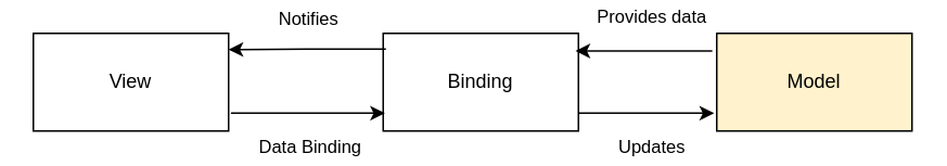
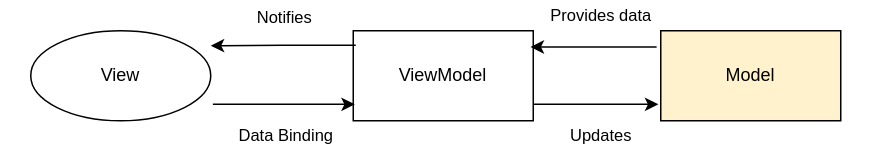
  <mxCell id="0" />
  <mxCell id="1" parent="0" />
- <mxCell id="2" value="View" style="rounded=0;whiteSpace=wrap;html=1;" vertex="1" parent="1"><mxGeometry x="20" y="20" width="120" height="60" as="geometry" /></mxCell>
- <mxCell id="3" value="Binding" style="rounded=0;whiteSpace=wrap;html=1;" vertex="1" parent="1"><mxGeometry x="235" y="20" width="120" height="60" as="geometry" /></mxCell>
+ <mxCell id="2" value="View" style="ellipse;whiteSpace=wrap;html=1;" vertex="1" parent="1"><mxGeometry x="20" y="20" width="120" height="60" as="geometry" /></mxCell>
+ <mxCell id="3" value="ViewModel" style="rounded=0;whiteSpace=wrap;html=1;" vertex="1" parent="1"><mxGeometry x="235" y="20" width="120" height="60" as="geometry" /></mxCell>
  <mxCell id="4" style="edgeStyle=orthogonalEdgeStyle;rounded=0;orthogonalLoop=1;jettySize=auto;html=1;exitX=-0.023;exitY=0.18;exitDx=0;exitDy=0;exitPerimeter=0;entryX=0.985;entryY=0.18;entryDx=0;entryDy=0;entryPerimeter=0;" edge="1" parent="1" source="6" target="3"><mxGeometry relative="1" as="geometry"><mxPoint x="360" y="30" as="targetPoint" /></mxGeometry></mxCell>
  <mxCell id="5" value="Provides data" style="edgeLabel;html=1;align=center;verticalAlign=middle;resizable=0;points=[];" vertex="1" connectable="0" parent="4"><mxGeometry x="0.133" y="-1" relative="1" as="geometry"><mxPoint x="10" y="-20" as="offset" /></mxGeometry></mxCell>
  <mxCell id="6" value="Model" style="rounded=0;whiteSpace=wrap;html=1;fillColor=#fff2cc;" vertex="1" parent="1"><mxGeometry x="440" y="20" width="120" height="60" as="geometry" /></mxCell>
  <mxCell id="7" value="Data Binding" style="edgeStyle=orthogonalEdgeStyle;rounded=0;orthogonalLoop=1;jettySize=auto;html=1;exitX=1.012;exitY=0.818;exitDx=0;exitDy=0;exitPerimeter=0;entryX=0.009;entryY=0.818;entryDx=0;entryDy=0;entryPerimeter=0;" edge="1" parent="1" source="2" target="3"><mxGeometry x="0.033" y="-21" relative="1" as="geometry"><mxPoint x="230" y="69" as="targetPoint" /><mxPoint as="offset" /></mxGeometry></mxCell>
  <mxCell id="8" value="Updates" style="edgeStyle=orthogonalEdgeStyle;rounded=0;orthogonalLoop=1;jettySize=auto;html=1;entryX=-0.013;entryY=0.818;entryDx=0;entryDy=0;entryPerimeter=0;exitX=1;exitY=0.818;exitDx=0;exitDy=0;exitPerimeter=0;" edge="1" parent="1" source="3" target="6"><mxGeometry x="0.079" y="-21" relative="1" as="geometry"><mxPoint as="offset" /></mxGeometry></mxCell>
  <mxCell id="9" style="edgeStyle=orthogonalEdgeStyle;rounded=0;orthogonalLoop=1;jettySize=auto;html=1;entryX=1;entryY=0.167;entryDx=0;entryDy=0;entryPerimeter=0;exitX=0.014;exitY=0.161;exitDx=0;exitDy=0;exitPerimeter=0;" edge="1" parent="1" source="3" target="2"><mxGeometry relative="1" as="geometry" /></mxCell>
  <mxCell id="10" value="Notifies" style="edgeLabel;html=1;align=center;verticalAlign=middle;resizable=0;points=[];" vertex="1" connectable="0" parent="9"><mxGeometry x="0.146" y="-3" relative="1" as="geometry"><mxPoint x="8" y="-17" as="offset" /></mxGeometry></mxCell>
